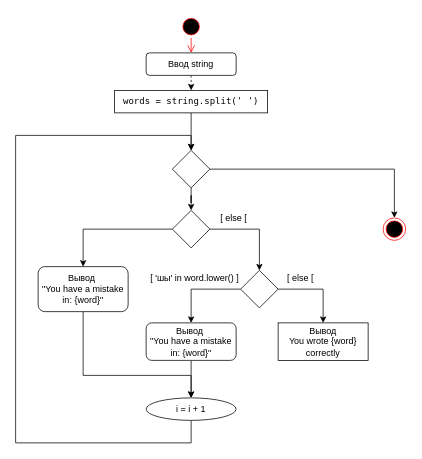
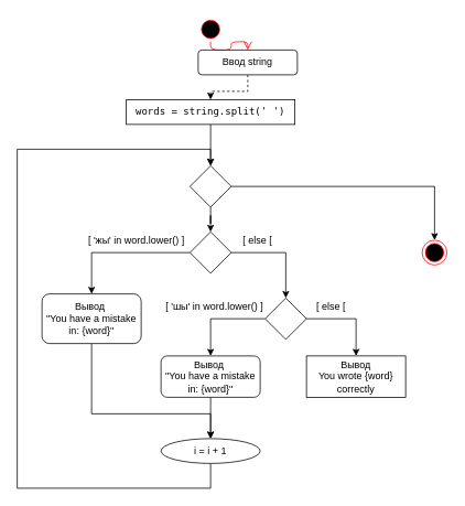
  <mxCell id="0" />
  <mxCell id="1" parent="0" />
  <mxCell id="2" value="" style="ellipse;html=1;shape=startState;fillColor=#000000;strokeColor=#ff0000;" vertex="1" parent="1"><mxGeometry x="239" y="20" width="30" height="30" as="geometry" /></mxCell>
  <mxCell id="3" value="" style="edgeStyle=orthogonalEdgeStyle;html=1;verticalAlign=bottom;endArrow=open;endSize=8;strokeColor=#ff0000;" edge="1" source="2" parent="1" target="6"><mxGeometry relative="1" as="geometry"><mxPoint x="254" y="110" as="targetPoint" /></mxGeometry></mxCell>
  <mxCell id="4" value="" style="ellipse;html=1;shape=endState;fillColor=#000000;strokeColor=#ff0000;" vertex="1" parent="1"><mxGeometry x="510" y="290" width="30" height="30" as="geometry" /></mxCell>
  <mxCell id="5" style="edgeStyle=orthogonalEdgeStyle;rounded=0;orthogonalLoop=1;jettySize=auto;html=1;exitX=0.5;exitY=1;exitDx=0;exitDy=0;entryX=0.5;entryY=0;entryDx=0;entryDy=0;dashed=1;" edge="1" parent="1" source="6" target="8"><mxGeometry relative="1" as="geometry" /></mxCell>
- <mxCell id="6" value="Ввод string" style="rounded=1;whiteSpace=wrap;html=1;" vertex="1" parent="1"><mxGeometry x="194" y="70" width="120" height="30" as="geometry" /></mxCell>
+ <mxCell id="6" value="Ввод string" style="rounded=1;whiteSpace=wrap;html=1;" vertex="1" parent="1"><mxGeometry x="239" y="60" width="120" height="30" as="geometry" /></mxCell>
  <mxCell id="7" style="edgeStyle=orthogonalEdgeStyle;rounded=0;orthogonalLoop=1;jettySize=auto;html=1;exitX=0.5;exitY=1;exitDx=0;exitDy=0;entryX=0.5;entryY=0;entryDx=0;entryDy=0;fontColor=#000000;" edge="1" parent="1" source="8" target="11"><mxGeometry relative="1" as="geometry" /></mxCell>
  <mxCell id="8" value="&lt;pre style=&quot;font-family: &amp;quot;jetbrains mono&amp;quot;, monospace;&quot;&gt;words = string.split(&lt;span style=&quot;&quot;&gt;' '&lt;/span&gt;)&lt;/pre&gt;" style="whiteSpace=wrap;html=1;labelBackgroundColor=none;rounded=0;" vertex="1" parent="1"><mxGeometry x="152" y="120" width="204" height="30" as="geometry" /></mxCell>
  <mxCell id="9" style="edgeStyle=orthogonalEdgeStyle;rounded=0;orthogonalLoop=1;jettySize=auto;html=1;exitX=1;exitY=0.5;exitDx=0;exitDy=0;entryX=0.5;entryY=0;entryDx=0;entryDy=0;fontColor=#000000;" edge="1" parent="1" source="11" target="4"><mxGeometry relative="1" as="geometry" /></mxCell>
  <mxCell id="10" style="edgeStyle=orthogonalEdgeStyle;rounded=0;orthogonalLoop=1;jettySize=auto;html=1;exitX=0.5;exitY=1;exitDx=0;exitDy=0;fontColor=#000000;" edge="1" parent="1" source="11" target="14"><mxGeometry relative="1" as="geometry" /></mxCell>
  <mxCell id="11" value="" style="rhombus;whiteSpace=wrap;html=1;labelBackgroundColor=none;fontColor=#000000;" vertex="1" parent="1"><mxGeometry x="229" y="200" width="50" height="50" as="geometry" /></mxCell>
  <mxCell id="12" style="edgeStyle=orthogonalEdgeStyle;rounded=0;orthogonalLoop=1;jettySize=auto;html=1;exitX=1;exitY=0.5;exitDx=0;exitDy=0;entryX=0.5;entryY=0;entryDx=0;entryDy=0;fontColor=#000000;" edge="1" parent="1" source="14" target="17"><mxGeometry relative="1" as="geometry" /></mxCell>
  <mxCell id="13" style="edgeStyle=orthogonalEdgeStyle;rounded=0;orthogonalLoop=1;jettySize=auto;html=1;exitX=0;exitY=0.5;exitDx=0;exitDy=0;fontColor=#000000;" edge="1" parent="1" source="14" target="19"><mxGeometry relative="1" as="geometry" /></mxCell>
  <mxCell id="14" value="" style="rhombus;whiteSpace=wrap;html=1;labelBackgroundColor=none;fontColor=#000000;" vertex="1" parent="1"><mxGeometry x="229" y="280" width="50" height="50" as="geometry" /></mxCell>
  <mxCell id="15" style="edgeStyle=orthogonalEdgeStyle;rounded=0;orthogonalLoop=1;jettySize=auto;html=1;exitX=0;exitY=0.5;exitDx=0;exitDy=0;fontColor=#000000;" edge="1" parent="1" source="17" target="21"><mxGeometry relative="1" as="geometry" /></mxCell>
  <mxCell id="16" style="edgeStyle=orthogonalEdgeStyle;rounded=0;orthogonalLoop=1;jettySize=auto;html=1;exitX=1;exitY=0.5;exitDx=0;exitDy=0;fontColor=#000000;" edge="1" parent="1" source="17" target="22"><mxGeometry relative="1" as="geometry" /></mxCell>
  <mxCell id="17" value="" style="rhombus;whiteSpace=wrap;html=1;labelBackgroundColor=none;fontColor=#000000;" vertex="1" parent="1"><mxGeometry x="320" y="360" width="50" height="50" as="geometry" /></mxCell>
  <mxCell id="18" style="edgeStyle=orthogonalEdgeStyle;rounded=0;orthogonalLoop=1;jettySize=auto;html=1;exitX=0.5;exitY=1;exitDx=0;exitDy=0;entryX=0.5;entryY=0;entryDx=0;entryDy=0;fontColor=#000000;" edge="1" parent="1" source="19" target="24"><mxGeometry relative="1" as="geometry"><Array as="points"><mxPoint x="110" y="500" /><mxPoint x="254" y="500" /></Array></mxGeometry></mxCell>
  <mxCell id="19" value="Вывод&amp;nbsp;&lt;br&gt;&quot;&lt;span&gt;You have a mistake in&lt;/span&gt;&lt;span&gt;: &lt;/span&gt;&lt;span&gt;{&lt;/span&gt;&lt;span&gt;word&lt;/span&gt;&lt;span&gt;}&lt;/span&gt;&lt;span&gt;&quot;&lt;/span&gt;" style="rounded=1;whiteSpace=wrap;html=1;labelBackgroundColor=none;fontFamily=Helvetica;" vertex="1" parent="1"><mxGeometry x="50" y="355" width="120" height="60" as="geometry" /></mxCell>
  <mxCell id="20" style="edgeStyle=orthogonalEdgeStyle;rounded=0;orthogonalLoop=1;jettySize=auto;html=1;exitX=0.5;exitY=1;exitDx=0;exitDy=0;fontColor=#000000;" edge="1" parent="1" source="21" target="24"><mxGeometry relative="1" as="geometry" /></mxCell>
  <mxCell id="21" value="Вывод&amp;nbsp;&lt;br&gt;&quot;You have a mistake in:&amp;nbsp;{word}&quot;" style="rounded=1;whiteSpace=wrap;html=1;" vertex="1" parent="1"><mxGeometry x="194" y="430" width="120" height="50" as="geometry" /></mxCell>
  <mxCell id="22" value="Вывод&lt;br&gt;&lt;div style=&quot;&quot;&gt;&lt;span style=&quot;&quot;&gt;You wrote &lt;/span&gt;&lt;span style=&quot;&quot;&gt;{&lt;/span&gt;word&lt;span style=&quot;&quot;&gt;}&lt;/span&gt;&lt;span style=&quot;&quot;&gt; correctly&lt;/span&gt;&lt;/div&gt;" style="whiteSpace=wrap;html=1;fontFamily=Helvetica;labelBackgroundColor=none;rounded=0;" vertex="1" parent="1"><mxGeometry x="370" y="430" width="120" height="50" as="geometry" /></mxCell>
  <mxCell id="23" style="edgeStyle=orthogonalEdgeStyle;rounded=0;orthogonalLoop=1;jettySize=auto;html=1;exitX=0.5;exitY=1;exitDx=0;exitDy=0;entryX=0.5;entryY=0;entryDx=0;entryDy=0;fontColor=#000000;" edge="1" parent="1" source="24" target="11"><mxGeometry relative="1" as="geometry"><Array as="points"><mxPoint x="254" y="590" /><mxPoint x="20" y="590" /><mxPoint x="20" y="180" /><mxPoint x="254" y="180" /></Array></mxGeometry></mxCell>
  <mxCell id="24" value="i = i + 1" style="ellipse;whiteSpace=wrap;html=1;" vertex="1" parent="1"><mxGeometry x="194" y="530" width="120" height="30" as="geometry" /></mxCell>
+ <mxCell id="25" value="[&amp;nbsp;&lt;span style=&quot;&quot;&gt;'жы' &lt;/span&gt;&lt;span style=&quot;&quot;&gt;in &lt;/span&gt;&lt;span style=&quot;&quot;&gt;word.lower()&lt;/span&gt;&lt;span&gt;&amp;nbsp;]&lt;/span&gt;" style="text;html=1;strokeColor=none;fillColor=none;align=center;verticalAlign=middle;whiteSpace=wrap;rounded=0;labelBackgroundColor=none;fontFamily=Helvetica;" vertex="1" parent="1"><mxGeometry x="100" y="280" width="129" height="20" as="geometry" /></mxCell>
  <mxCell id="26" value="&lt;div&gt;&lt;span&gt;[ 'шы' &lt;/span&gt;&lt;span&gt;in &lt;/span&gt;word.lower() ]&lt;/div&gt;" style="text;whiteSpace=wrap;html=1;fontFamily=Helvetica;verticalAlign=middle;align=center;labelBackgroundColor=#ffffff;" vertex="1" parent="1"><mxGeometry x="194" y="360" width="130" height="20" as="geometry" /></mxCell>
  <mxCell id="27" value="[ else [" style="text;html=1;strokeColor=none;fillColor=none;align=center;verticalAlign=middle;whiteSpace=wrap;rounded=0;labelBackgroundColor=#ffffff;fontFamily=Helvetica;fontColor=#000000;" vertex="1" parent="1"><mxGeometry x="290.5" y="280" width="40" height="20" as="geometry" /></mxCell>
  <mxCell id="28" value="[ else [" style="text;html=1;strokeColor=none;fillColor=none;align=center;verticalAlign=middle;whiteSpace=wrap;rounded=0;labelBackgroundColor=#ffffff;fontFamily=Helvetica;fontColor=#000000;" vertex="1" parent="1"><mxGeometry x="380" y="360" width="40" height="20" as="geometry" /></mxCell>
